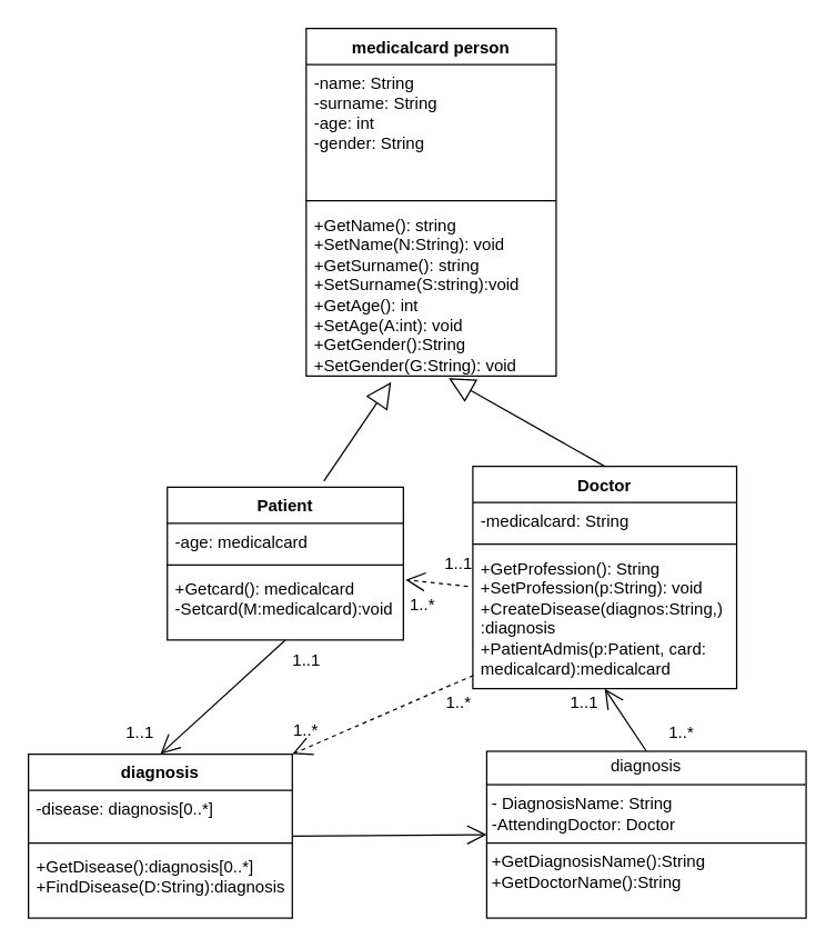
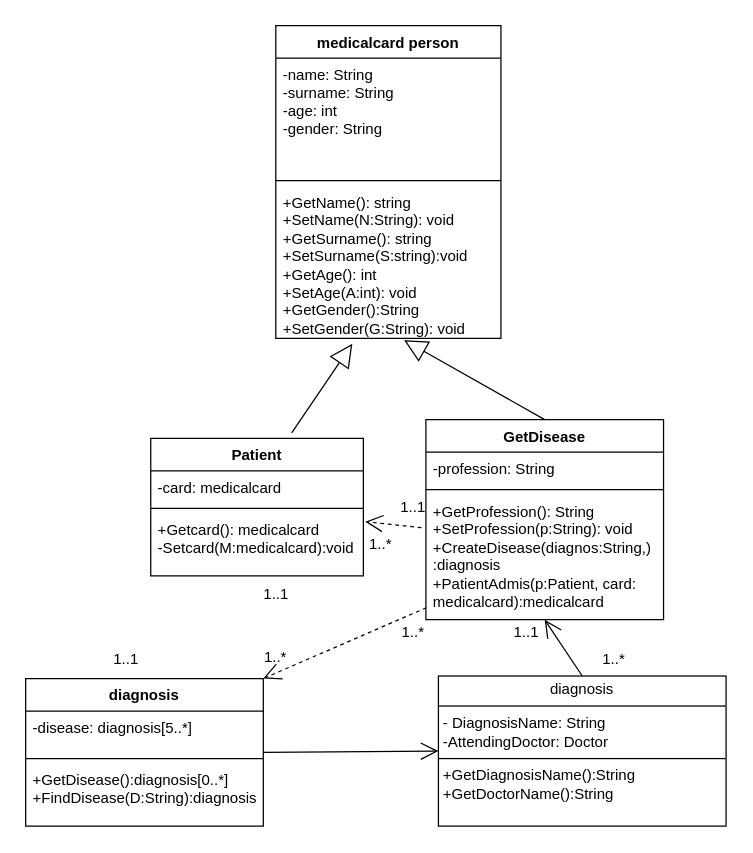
  <mxCell id="0" />
  <mxCell id="1" parent="0" />
  <mxCell id="2" value="&lt;div&gt;medicalcard person&lt;/div&gt;&lt;div&gt;&lt;br&gt;&lt;/div&gt;" style="swimlane;fontStyle=1;align=center;verticalAlign=top;childLayout=stackLayout;horizontal=1;startSize=26;horizontalStack=0;resizeParent=1;resizeParentMax=0;resizeLast=0;collapsible=1;marginBottom=0;whiteSpace=wrap;html=1;" parent="1" vertex="1"><mxGeometry x="220" y="20" width="180" height="250" as="geometry" /></mxCell>
  <mxCell id="3" value="&lt;div&gt;-name: String&lt;/div&gt;&lt;div&gt;-surname: String&lt;/div&gt;&lt;div&gt;-age: int&lt;/div&gt;&lt;div&gt;-gender: String&lt;/div&gt;" style="text;strokeColor=none;fillColor=none;align=left;verticalAlign=top;spacingLeft=4;spacingRight=4;overflow=hidden;rotatable=0;points=[[0,0.5],[1,0.5]];portConstraint=eastwest;whiteSpace=wrap;html=1;" parent="2" vertex="1"><mxGeometry y="26" width="180" height="94" as="geometry" /></mxCell>
  <mxCell id="4" value="" style="line;strokeWidth=1;fillColor=none;align=left;verticalAlign=middle;spacingTop=-1;spacingLeft=3;spacingRight=3;rotatable=0;labelPosition=right;points=[];portConstraint=eastwest;strokeColor=inherit;" parent="2" vertex="1"><mxGeometry y="120" width="180" height="8" as="geometry" /></mxCell>
  <mxCell id="5" value="&lt;div&gt;+GetName(): string&lt;/div&gt;&lt;div&gt;+SetName(N:String): void&lt;/div&gt;&lt;div&gt;+GetSurname(): string&lt;/div&gt;&lt;div&gt;+SetSurname(S:string):void&lt;/div&gt;&lt;div&gt;+GetAge(): int&lt;/div&gt;&lt;div&gt;+SetAge(A:int): void&lt;/div&gt;&lt;div&gt;+GetGender():String&lt;/div&gt;&lt;div&gt;+SetGender(G:String): void&lt;/div&gt;" style="text;strokeColor=none;fillColor=none;align=left;verticalAlign=top;spacingLeft=4;spacingRight=4;overflow=hidden;rotatable=0;points=[[0,0.5],[1,0.5]];portConstraint=eastwest;whiteSpace=wrap;html=1;" parent="2" vertex="1"><mxGeometry y="128" width="180" height="122" as="geometry" /></mxCell>
  <mxCell id="6" value="Patient" style="swimlane;fontStyle=1;align=center;verticalAlign=top;childLayout=stackLayout;horizontal=1;startSize=26;horizontalStack=0;resizeParent=1;resizeParentMax=0;resizeLast=0;collapsible=1;marginBottom=0;whiteSpace=wrap;html=1;" parent="1" vertex="1"><mxGeometry x="120" y="350" width="170" height="110" as="geometry"><mxRectangle x="130" y="320" width="100" height="30" as="alternateBounds" /></mxGeometry></mxCell>
- <mxCell id="7" value="-age: medicalcard" style="text;strokeColor=none;fillColor=none;align=left;verticalAlign=top;spacingLeft=4;spacingRight=4;overflow=hidden;rotatable=0;points=[[0,0.5],[1,0.5]];portConstraint=eastwest;whiteSpace=wrap;html=1;" parent="6" vertex="1"><mxGeometry y="26" width="170" height="26" as="geometry" /></mxCell>
+ <mxCell id="7" value="-card: medicalcard" style="text;strokeColor=none;fillColor=none;align=left;verticalAlign=top;spacingLeft=4;spacingRight=4;overflow=hidden;rotatable=0;points=[[0,0.5],[1,0.5]];portConstraint=eastwest;whiteSpace=wrap;html=1;" parent="6" vertex="1"><mxGeometry y="26" width="170" height="26" as="geometry" /></mxCell>
  <mxCell id="8" value="" style="line;strokeWidth=1;fillColor=none;align=left;verticalAlign=middle;spacingTop=-1;spacingLeft=3;spacingRight=3;rotatable=0;labelPosition=right;points=[];portConstraint=eastwest;strokeColor=inherit;" parent="6" vertex="1"><mxGeometry y="52" width="170" height="8" as="geometry" /></mxCell>
  <mxCell id="9" value="&lt;div&gt;+Getcard(): medicalcard&lt;/div&gt;&lt;div&gt;-Setcard(M:medicalcard):void&lt;/div&gt;&lt;div&gt;&lt;br&gt;&lt;/div&gt;" style="text;strokeColor=none;fillColor=none;align=left;verticalAlign=top;spacingLeft=4;spacingRight=4;overflow=hidden;rotatable=0;points=[[0,0.5],[1,0.5]];portConstraint=eastwest;whiteSpace=wrap;html=1;" parent="6" vertex="1"><mxGeometry y="60" width="170" height="50" as="geometry" /></mxCell>
  <mxCell id="10" value="diagnosis" style="swimlane;fontStyle=1;align=center;verticalAlign=top;childLayout=stackLayout;horizontal=1;startSize=26;horizontalStack=0;resizeParent=1;resizeParentMax=0;resizeLast=0;collapsible=1;marginBottom=0;whiteSpace=wrap;html=1;" parent="1" vertex="1"><mxGeometry x="20" y="542" width="190" height="118" as="geometry" /></mxCell>
- <mxCell id="11" value="&lt;div&gt;-disease:&amp;nbsp;diagnosis[0..*]&lt;/div&gt;" style="text;strokeColor=none;fillColor=none;align=left;verticalAlign=top;spacingLeft=4;spacingRight=4;overflow=hidden;rotatable=0;points=[[0,0.5],[1,0.5]];portConstraint=eastwest;whiteSpace=wrap;html=1;" parent="10" vertex="1"><mxGeometry y="26" width="190" height="34" as="geometry" /></mxCell>
+ <mxCell id="11" value="&lt;div&gt;-disease:&amp;nbsp;diagnosis[5..*]&lt;/div&gt;" style="text;strokeColor=none;fillColor=none;align=left;verticalAlign=top;spacingLeft=4;spacingRight=4;overflow=hidden;rotatable=0;points=[[0,0.5],[1,0.5]];portConstraint=eastwest;whiteSpace=wrap;html=1;" parent="10" vertex="1"><mxGeometry y="26" width="190" height="34" as="geometry" /></mxCell>
  <mxCell id="12" value="" style="line;strokeWidth=1;fillColor=none;align=left;verticalAlign=middle;spacingTop=-1;spacingLeft=3;spacingRight=3;rotatable=0;labelPosition=right;points=[];portConstraint=eastwest;strokeColor=inherit;" parent="10" vertex="1"><mxGeometry y="60" width="190" height="8" as="geometry" /></mxCell>
  <mxCell id="13" value="&lt;div&gt;+GetDisease():diagnosis[0..*]&lt;/div&gt;&lt;div&gt;+FindDisease(D:String):diagnosis&lt;/div&gt;" style="text;strokeColor=none;fillColor=none;align=left;verticalAlign=top;spacingLeft=4;spacingRight=4;overflow=hidden;rotatable=0;points=[[0,0.5],[1,0.5]];portConstraint=eastwest;whiteSpace=wrap;html=1;" parent="10" vertex="1"><mxGeometry y="68" width="190" height="50" as="geometry" /></mxCell>
- <mxCell id="14" value="Doctor" style="swimlane;fontStyle=1;align=center;verticalAlign=top;childLayout=stackLayout;horizontal=1;startSize=26;horizontalStack=0;resizeParent=1;resizeParentMax=0;resizeLast=0;collapsible=1;marginBottom=0;whiteSpace=wrap;html=1;" parent="1" vertex="1"><mxGeometry x="340" y="335" width="190" height="160" as="geometry" /></mxCell>
- <mxCell id="15" value="&lt;div&gt;-medicalcard: String&lt;/div&gt;&lt;div&gt;&lt;br&gt;&lt;/div&gt;" style="text;strokeColor=none;fillColor=none;align=left;verticalAlign=top;spacingLeft=4;spacingRight=4;overflow=hidden;rotatable=0;points=[[0,0.5],[1,0.5]];portConstraint=eastwest;whiteSpace=wrap;html=1;" parent="14" vertex="1"><mxGeometry y="26" width="190" height="26" as="geometry" /></mxCell>
+ <mxCell id="14" value="GetDisease" style="swimlane;fontStyle=1;align=center;verticalAlign=top;childLayout=stackLayout;horizontal=1;startSize=26;horizontalStack=0;resizeParent=1;resizeParentMax=0;resizeLast=0;collapsible=1;marginBottom=0;whiteSpace=wrap;html=1;" parent="1" vertex="1"><mxGeometry x="340" y="335" width="190" height="160" as="geometry" /></mxCell>
+ <mxCell id="15" value="&lt;div&gt;-profession: String&lt;/div&gt;&lt;div&gt;&lt;br&gt;&lt;/div&gt;" style="text;strokeColor=none;fillColor=none;align=left;verticalAlign=top;spacingLeft=4;spacingRight=4;overflow=hidden;rotatable=0;points=[[0,0.5],[1,0.5]];portConstraint=eastwest;whiteSpace=wrap;html=1;" parent="14" vertex="1"><mxGeometry y="26" width="190" height="26" as="geometry" /></mxCell>
  <mxCell id="16" value="" style="line;strokeWidth=1;fillColor=none;align=left;verticalAlign=middle;spacingTop=-1;spacingLeft=3;spacingRight=3;rotatable=0;labelPosition=right;points=[];portConstraint=eastwest;strokeColor=inherit;" parent="14" vertex="1"><mxGeometry y="52" width="190" height="8" as="geometry" /></mxCell>
  <mxCell id="17" value="&lt;div&gt;+GetProfession(): String&lt;/div&gt;&lt;div&gt;+SetProfession(p:String): void&lt;/div&gt;&lt;div&gt;+CreateDisease(diagnos:String,)&lt;/div&gt;&lt;div&gt;:diagnosis&lt;/div&gt;&lt;div&gt;+PatientAdmis(p:Patient, card: medicalcard):medicalcard&lt;/div&gt;" style="text;strokeColor=none;fillColor=none;align=left;verticalAlign=top;spacingLeft=4;spacingRight=4;overflow=hidden;rotatable=0;points=[[0,0.5],[1,0.5]];portConstraint=eastwest;whiteSpace=wrap;html=1;labelBackgroundColor=default;" parent="14" vertex="1"><mxGeometry y="60" width="190" height="100" as="geometry" /></mxCell>
  <mxCell id="18" value="" style="endArrow=block;endSize=16;endFill=0;html=1;rounded=0;exitX=0.663;exitY=-0.04;exitDx=0;exitDy=0;entryX=0.451;entryY=0.978;entryDx=0;entryDy=0;entryPerimeter=0;exitPerimeter=0;" parent="1" source="6" edge="1"><mxGeometry width="160" relative="1" as="geometry"><mxPoint x="110" y="327" as="sourcePoint" /><mxPoint x="281.18" y="274.316" as="targetPoint" /></mxGeometry></mxCell>
  <mxCell id="19" value="" style="endArrow=block;endSize=16;endFill=0;html=1;rounded=0;exitX=0.5;exitY=0;exitDx=0;exitDy=0;entryX=0.57;entryY=1.012;entryDx=0;entryDy=0;entryPerimeter=0;" parent="1" source="14" target="5" edge="1"><mxGeometry width="160" relative="1" as="geometry"><mxPoint x="500" y="270" as="sourcePoint" /><mxPoint x="660" y="270" as="targetPoint" /></mxGeometry></mxCell>
  <mxCell id="20" value="&lt;div&gt;1..1&lt;/div&gt;" style="text;html=1;align=center;verticalAlign=middle;resizable=0;points=[];autosize=1;strokeColor=none;fillColor=none;" parent="1" vertex="1"><mxGeometry x="200" y="460" width="40" height="30" as="geometry" /></mxCell>
  <mxCell id="21" value="&lt;div&gt;1..1&lt;/div&gt;" style="text;html=1;align=center;verticalAlign=middle;resizable=0;points=[];autosize=1;strokeColor=none;fillColor=none;" parent="1" vertex="1"><mxGeometry x="80" y="512" width="40" height="30" as="geometry" /></mxCell>
- <mxCell id="22" value="" style="endArrow=open;endFill=1;endSize=12;html=1;rounded=0;exitX=0.5;exitY=1;exitDx=0;exitDy=0;entryX=0.5;entryY=0;entryDx=0;entryDy=0;" parent="1" source="6" target="10" edge="1"><mxGeometry width="160" relative="1" as="geometry"><mxPoint x="160" y="410" as="sourcePoint" /><mxPoint x="320" y="410" as="targetPoint" /></mxGeometry></mxCell>
  <mxCell id="23" value="&lt;p style=&quot;margin:0px;margin-top:4px;text-align:center;&quot;&gt;diagnosis&lt;/p&gt;&lt;hr size=&quot;1&quot; style=&quot;border-style:solid;&quot;&gt;&lt;p style=&quot;margin:0px;margin-left:4px;&quot;&gt;- DiagnosisName: String&lt;/p&gt;&lt;p style=&quot;margin:0px;margin-left:4px;&quot;&gt;-AttendingDoctor: Doctor&lt;/p&gt;&lt;hr size=&quot;1&quot; style=&quot;border-style:solid;&quot;&gt;&lt;p style=&quot;margin:0px;margin-left:4px;&quot;&gt;+GetDiagnosisName():String&lt;/p&gt;&lt;p style=&quot;margin:0px;margin-left:4px;&quot;&gt;+GetDoctorName():String&lt;/p&gt;&lt;p style=&quot;margin:0px;margin-left:4px;&quot;&gt;&lt;br&gt;&lt;/p&gt;" style="verticalAlign=top;align=left;overflow=fill;html=1;whiteSpace=wrap;" parent="1" vertex="1"><mxGeometry x="350" y="540" width="230" height="120" as="geometry" /></mxCell>
  <mxCell id="24" value="" style="endArrow=open;endFill=1;endSize=12;html=1;rounded=0;exitX=1;exitY=0.5;exitDx=0;exitDy=0;entryX=0;entryY=0.5;entryDx=0;entryDy=0;" parent="1" source="10" target="23" edge="1"><mxGeometry width="160" relative="1" as="geometry"><mxPoint x="140" y="660" as="sourcePoint" /><mxPoint x="140" y="730" as="targetPoint" /><Array as="points" /></mxGeometry></mxCell>
  <mxCell id="25" value="" style="endArrow=open;endFill=1;endSize=12;html=1;rounded=0;exitX=0.5;exitY=0;exitDx=0;exitDy=0;entryX=0.5;entryY=1;entryDx=0;entryDy=0;" parent="1" source="23" target="14" edge="1"><mxGeometry width="160" relative="1" as="geometry"><mxPoint x="410" y="640" as="sourcePoint" /><mxPoint x="570" y="640" as="targetPoint" /></mxGeometry></mxCell>
  <mxCell id="26" value="&lt;div&gt;1..1&lt;/div&gt;" style="text;html=1;align=center;verticalAlign=middle;resizable=0;points=[];autosize=1;strokeColor=none;fillColor=none;" parent="1" vertex="1"><mxGeometry x="400" y="490" width="40" height="30" as="geometry" /></mxCell>
  <mxCell id="27" value="&lt;div&gt;1..*&lt;/div&gt;" style="text;html=1;align=center;verticalAlign=middle;resizable=0;points=[];autosize=1;strokeColor=none;fillColor=none;" parent="1" vertex="1"><mxGeometry x="470" y="512" width="40" height="30" as="geometry" /></mxCell>
  <mxCell id="28" value="" style="endArrow=open;endSize=12;dashed=1;html=1;rounded=0;entryX=1;entryY=0;entryDx=0;entryDy=0;exitX=0.002;exitY=0.904;exitDx=0;exitDy=0;exitPerimeter=0;" parent="1" source="17" target="10" edge="1"><mxGeometry x="-0.001" width="160" relative="1" as="geometry"><mxPoint x="250" y="420" as="sourcePoint" /><mxPoint x="410" y="420" as="targetPoint" /><mxPoint as="offset" /></mxGeometry></mxCell>
  <mxCell id="29" value="1..*" style="text;html=1;whiteSpace=wrap;strokeColor=none;fillColor=none;align=center;verticalAlign=middle;rounded=0;" parent="1" vertex="1"><mxGeometry x="300" y="490" width="60" height="30" as="geometry" /></mxCell>
  <mxCell id="30" value="1..*" style="text;html=1;whiteSpace=wrap;strokeColor=none;fillColor=none;align=center;verticalAlign=middle;rounded=0;" parent="1" vertex="1"><mxGeometry x="190" y="510" width="60" height="30" as="geometry" /></mxCell>
  <mxCell id="31" value="" style="endArrow=open;endSize=12;dashed=1;html=1;rounded=0;entryX=1.009;entryY=0.132;entryDx=0;entryDy=0;entryPerimeter=0;exitX=-0.019;exitY=0.264;exitDx=0;exitDy=0;exitPerimeter=0;" edge="1" parent="1" source="17" target="9"><mxGeometry width="160" relative="1" as="geometry"><mxPoint x="250" y="370" as="sourcePoint" /><mxPoint x="410" y="370" as="targetPoint" /></mxGeometry></mxCell>
  <mxCell id="32" value="1..*" style="text;html=1;whiteSpace=wrap;strokeColor=none;fillColor=none;align=center;verticalAlign=middle;rounded=0;" vertex="1" parent="1"><mxGeometry x="274" y="420" width="60" height="30" as="geometry" /></mxCell>
  <mxCell id="33" value="1..1" style="text;html=1;whiteSpace=wrap;strokeColor=none;fillColor=none;align=center;verticalAlign=middle;rounded=0;" vertex="1" parent="1"><mxGeometry x="300" y="390" width="60" height="30" as="geometry" /></mxCell>
